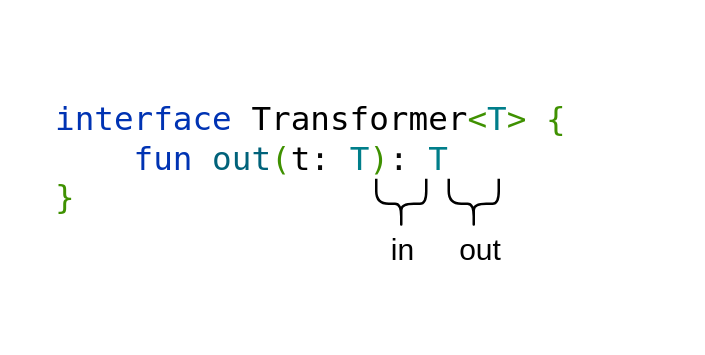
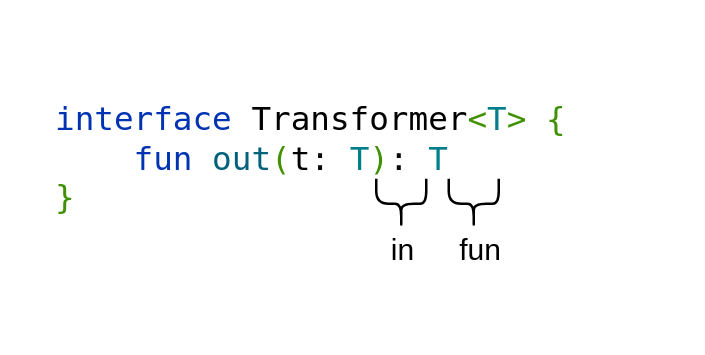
  <mxCell id="0" />
  <mxCell id="1" parent="0" />
  <mxCell id="2" value="&lt;div style=&quot;background-color:#ffffff;color:#080808&quot;&gt;&lt;pre style=&quot;font-family:'IBM Plex Mono',monospace;font-size:9.8pt;&quot;&gt;&lt;span style=&quot;color:#0033b3;&quot;&gt;interface &lt;/span&gt;&lt;span style=&quot;color:#000000;&quot;&gt;Transformer&lt;/span&gt;&lt;span style=&quot;color:#3f9101;&quot;&gt;&amp;lt;&lt;/span&gt;&lt;span style=&quot;color:#007e8a;&quot;&gt;T&lt;/span&gt;&lt;span style=&quot;color:#3f9101;&quot;&gt;&amp;gt; {&lt;br&gt;&lt;/span&gt;&lt;span style=&quot;color:#3f9101;&quot;&gt;    &lt;/span&gt;&lt;span style=&quot;color:#0033b3;&quot;&gt;fun &lt;/span&gt;&lt;span style=&quot;color:#00627a;&quot;&gt;out&lt;/span&gt;&lt;span style=&quot;color:#3f9101;&quot;&gt;(&lt;/span&gt;&lt;span style=&quot;color:#000000;&quot;&gt;t&lt;/span&gt;: &lt;span style=&quot;color:#007e8a;&quot;&gt;T&lt;/span&gt;&lt;span style=&quot;color:#3f9101;&quot;&gt;)&lt;/span&gt;: &lt;span style=&quot;color:#007e8a;&quot;&gt;T&lt;br&gt;&lt;/span&gt;&lt;span style=&quot;color:#3f9101;&quot;&gt;}&lt;/span&gt;&lt;/pre&gt;&lt;/div&gt;" style="text;whiteSpace=wrap;html=1;" vertex="1" parent="1"><mxGeometry x="20" y="20" width="240" height="100" as="geometry" /></mxCell>
  <mxCell id="3" value="" style="shape=curlyBracket;whiteSpace=wrap;html=1;rounded=1;labelPosition=left;verticalLabelPosition=middle;align=right;verticalAlign=middle;rotation=-90;" vertex="1" parent="1"><mxGeometry x="150" y="71" width="20" height="20" as="geometry" /></mxCell>
  <mxCell id="4" value="" style="shape=curlyBracket;whiteSpace=wrap;html=1;rounded=1;labelPosition=left;verticalLabelPosition=middle;align=right;verticalAlign=middle;rotation=-90;" vertex="1" parent="1"><mxGeometry x="179" y="71" width="20" height="20" as="geometry" /></mxCell>
  <mxCell id="5" value="in" style="text;html=1;align=center;verticalAlign=middle;whiteSpace=wrap;rounded=0;" vertex="1" parent="1"><mxGeometry x="146" y="90" width="30" height="20" as="geometry" /></mxCell>
- <mxCell id="6" value="out" style="text;html=1;align=center;verticalAlign=middle;whiteSpace=wrap;rounded=0;" vertex="1" parent="1"><mxGeometry x="177" y="90" width="30" height="20" as="geometry" /></mxCell>
+ <mxCell id="6" value="fun" style="text;html=1;align=center;verticalAlign=middle;whiteSpace=wrap;rounded=0;" vertex="1" parent="1"><mxGeometry x="177" y="90" width="30" height="20" as="geometry" /></mxCell>
